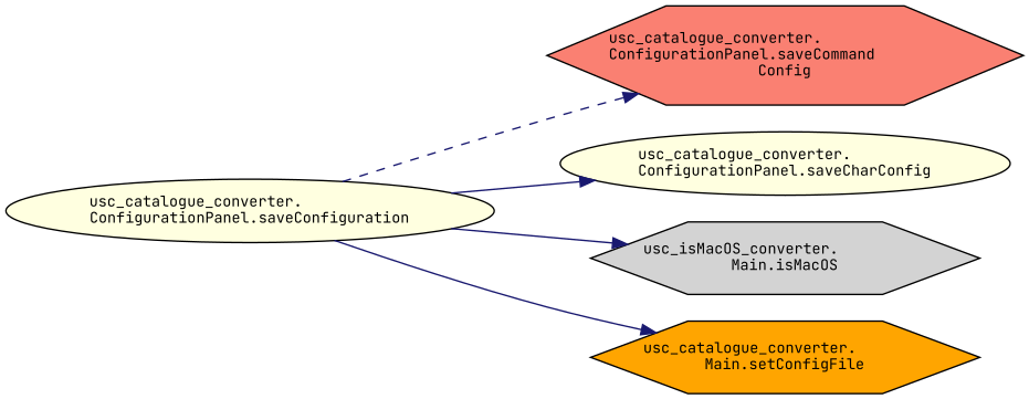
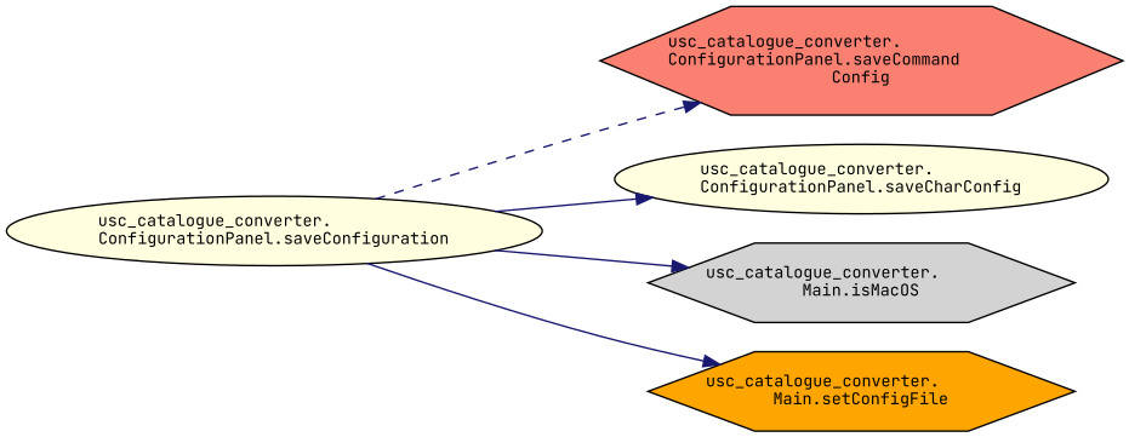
  digraph {
    rankdir=LR
    fontname="JetBrains Mono"
    node [color=black fillcolor=lightyellow fontname="JetBrains Mono" fontsize=10 shape=hexagon style=filled]
    edge [color=midnightblue fontname="JetBrains Mono" fontsize=10 labelfontname=Helvetica labelfontsize=10 style=solid]
    n1 [fontcolor=black height=0.2 label="usc_catalogue_converter.\lConfigurationPanel.saveConfiguration" shape=ellipse width=0.4]
    n2 [fillcolor=salmon height=0.2 label="usc_catalogue_converter.\lConfigurationPanel.saveCommand\lConfig" width=0.4]
    n3 [height=0.2 label="usc_catalogue_converter.\lConfigurationPanel.saveCharConfig" shape=ellipse width=0.4]
-   n4 [fillcolor=lightgrey height=0.2 label="usc_isMacOS_converter.\lMain.isMacOS" width=0.4]
+   n4 [fillcolor=lightgrey height=0.2 label="usc_catalogue_converter.\lMain.isMacOS" width=0.4]
    n5 [fillcolor=orange height=0.2 label="usc_catalogue_converter.\lMain.setConfigFile" width=0.4]
    n1 -> n2 [style=dashed]
    n1 -> n3
    n1 -> n4
    n1 -> n5
  }
